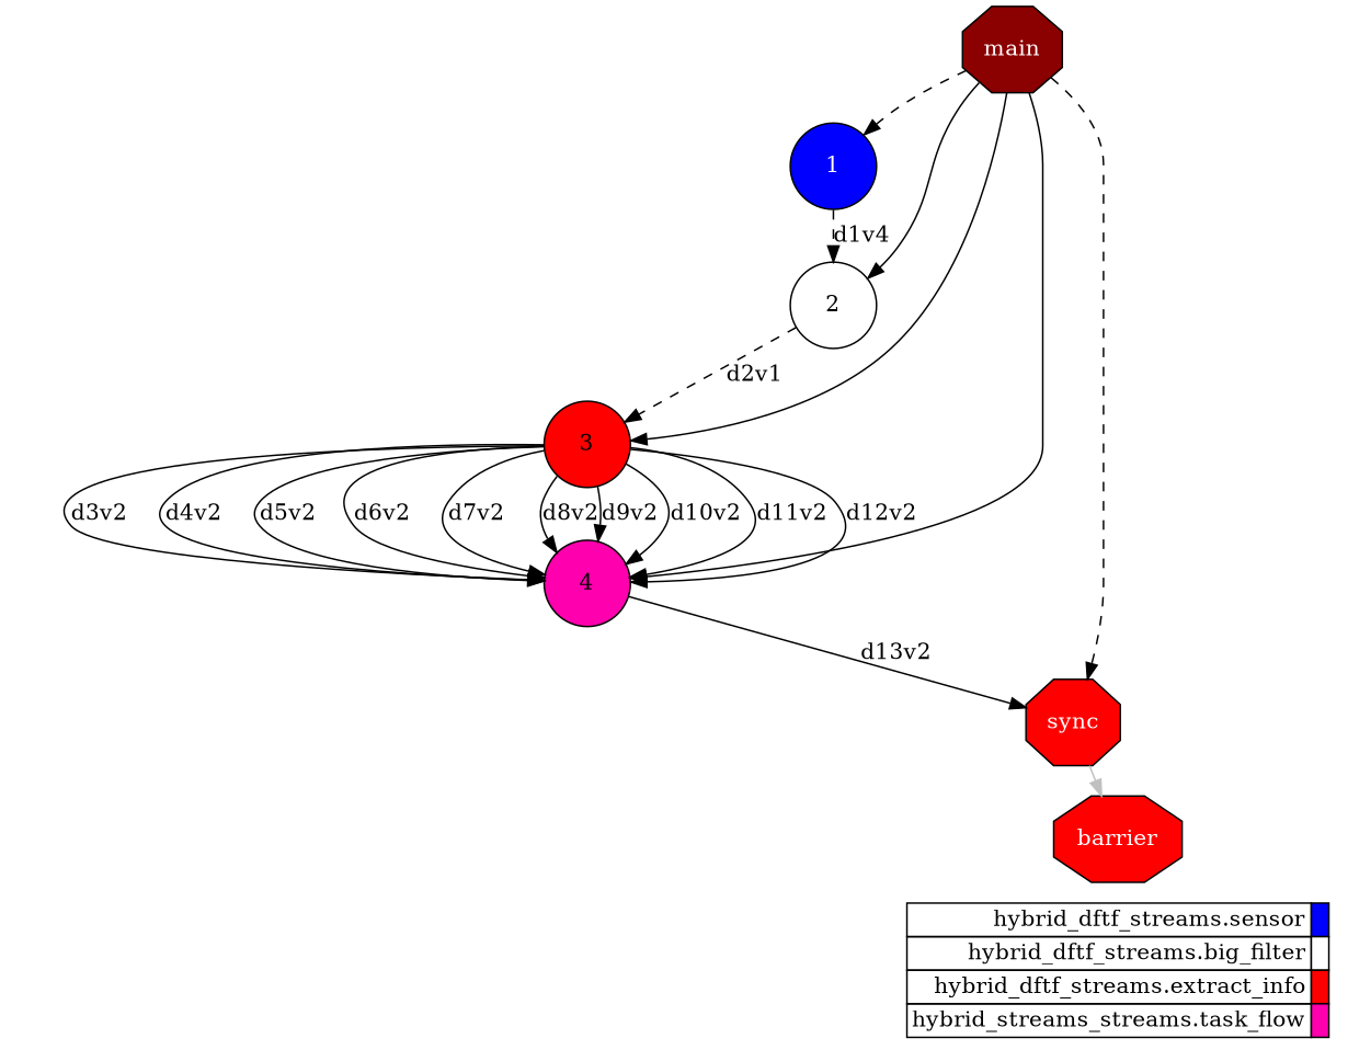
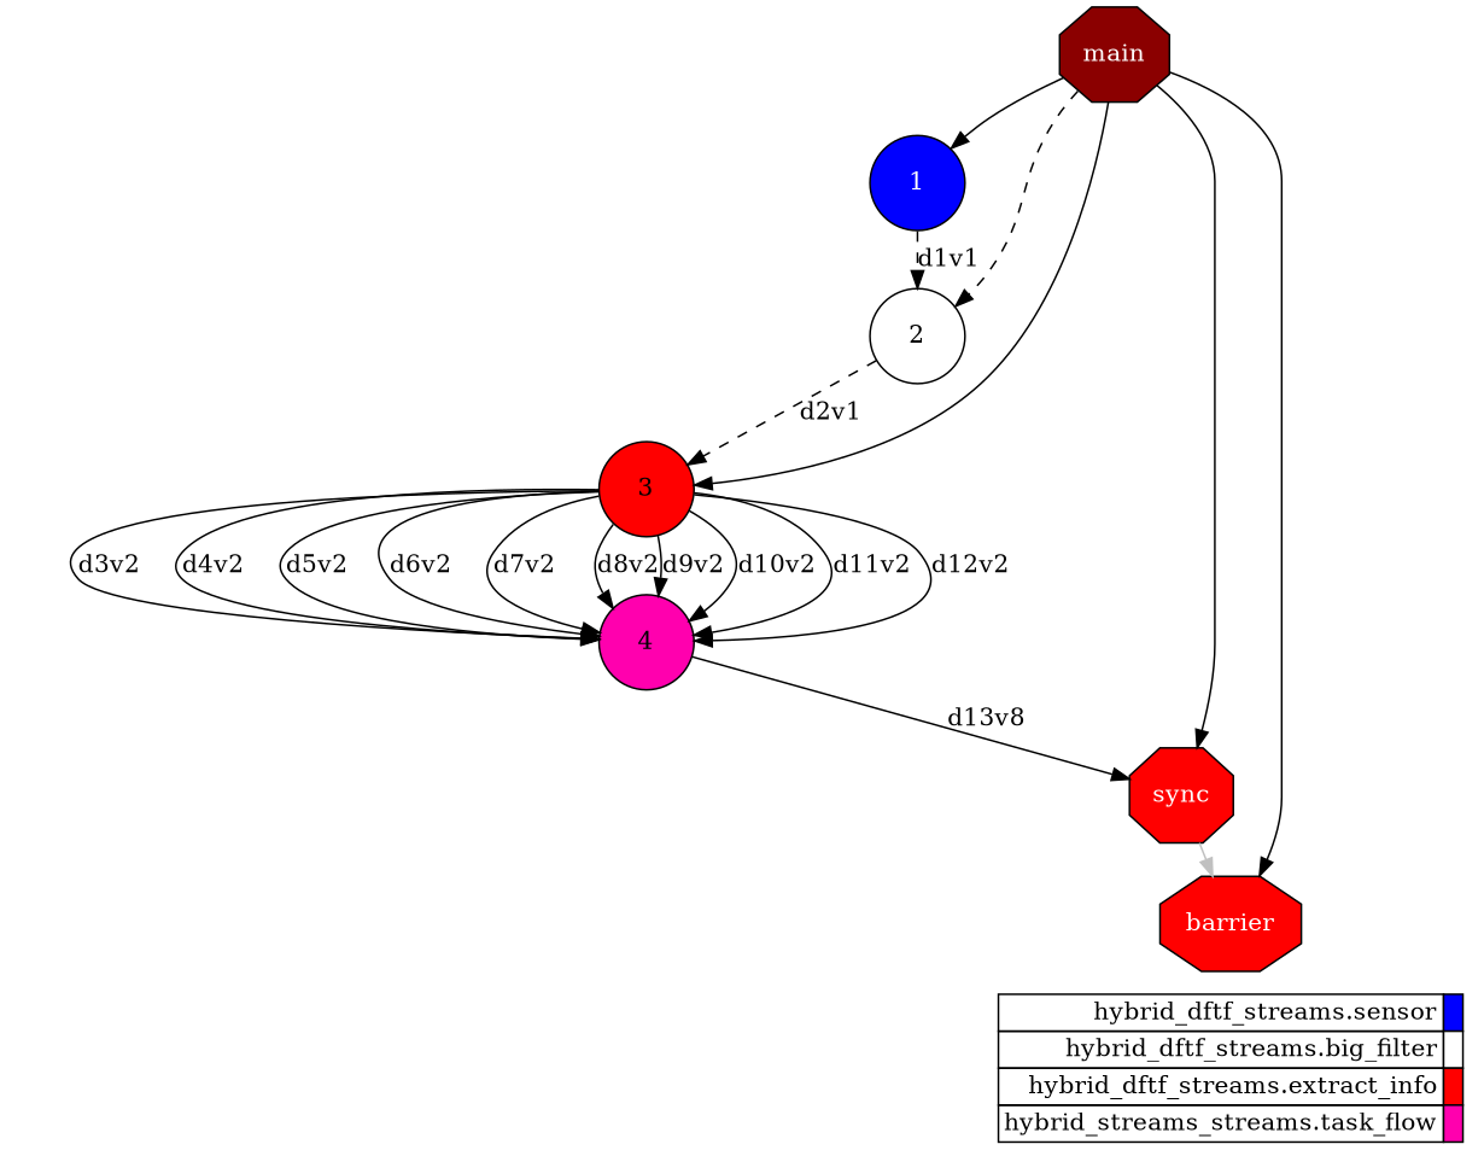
  digraph {
    compound=true
    labeljust=l
    rankdir=TB
    node [fillcolor="#ff0000" fontcolor="#FFFFFF" shape=circle style=filled]
    n1 [fillcolor="#8B0000" height=0.75 label=main shape=octagon]
    1 [fillcolor="#0000ff" fontcolor="#ffffff" height=0.75]
    2 [fillcolor="#ffffff" fontcolor="#000000" height=0.75]
    3 [fontcolor="#000000" height=0.75]
    4 [fillcolor="#ff00ae" fontcolor="#000000" height=0.75]
    n6 [height=0.75 label=sync shape=octagon]
    n7 [height=0.75 label=barrier shape=octagon]
    n8 [height=0.75 label=<       <table border="0" cellpadding="2" cellspacing="0" cellborder="1"> <tr> <td align="right">hybrid_dftf_streams.sensor</td> <td bgcolor="#0000ff">&nbsp;</td> </tr> <tr> <td align="right">hybrid_dftf_streams.big_filter</td> <td bgcolor="#ffffff">&nbsp;</td> </tr> <tr> <td align="right">hybrid_dftf_streams.extract_info</td> <td bgcolor="#ff0000">&nbsp;</td> </tr> <tr> <td align="right">hybrid_streams_streams.task_flow</td> <td bgcolor="#ff00ae">&nbsp;</td> </tr>       </table>     > shape=plaintext fillcolor="" fontcolor="" style=""]
    subgraph sub_1 {
      ranksep=0.20
      n1
      1
      2
      3
      4
      n6
      n7
    }
    subgraph sub_2 {
      label=Legend
      rank=sink
      ranksep=0.20
      n8
    }
-   n1 -> 1 [style=dashed]
-   n1 -> 2
+   n1 -> 1
+   n1 -> 2 [style=dashed]
    n1 -> 3
-   n1 -> 4
-   n1 -> n6 [style=dashed]
-   1 -> 2 [label=d1v4 style=dashed]
+   n1 -> n7
+   n1 -> n6
+   1 -> 2 [label=d1v1 style=dashed]
    2 -> 3 [label=d2v1 style=dashed]
    3 -> 4 [label=d3v2]
    3 -> 4 [label=d4v2]
    3 -> 4 [label=d5v2]
    3 -> 4 [label=d6v2]
    3 -> 4 [label=d7v2]
    3 -> 4 [label=d8v2]
    3 -> 4 [label=d9v2]
    3 -> 4 [label=d10v2]
    3 -> 4 [label=d11v2]
    3 -> 4 [label=d12v2]
-   4 -> n6 [label=d13v2]
+   4 -> n6 [label=d13v8]
    n6 -> n7 [color=grey]
  }
